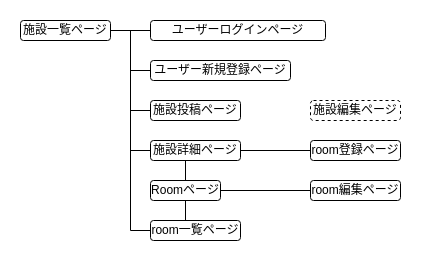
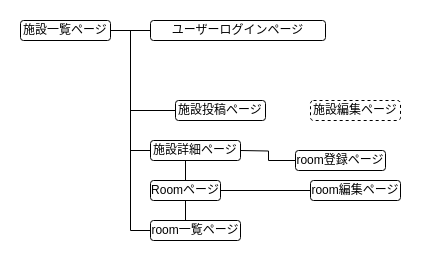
  <mxCell id="0" />
  <mxCell id="1" parent="0" />
  <mxCell id="2" value="施設一覧ページ" style="rounded=1;whiteSpace=wrap;html=1;" vertex="1" parent="1"><mxGeometry x="20" y="20" width="90" height="20" as="geometry" /></mxCell>
  <mxCell id="3" style="edgeStyle=orthogonalEdgeStyle;rounded=0;orthogonalLoop=1;jettySize=auto;html=1;endArrow=none;endFill=0;" edge="1" parent="1" source="4"><mxGeometry relative="1" as="geometry"><mxPoint x="110" y="30" as="targetPoint" /></mxGeometry></mxCell>
  <mxCell id="4" value="ユーザーログインページ" style="rounded=1;whiteSpace=wrap;html=1;" vertex="1" parent="1"><mxGeometry x="150" y="20" width="175" height="20" as="geometry" /></mxCell>
- <mxCell id="5" style="edgeStyle=orthogonalEdgeStyle;rounded=0;orthogonalLoop=1;jettySize=auto;html=1;entryX=1;entryY=0.5;entryDx=0;entryDy=0;endArrow=none;endFill=0;" edge="1" parent="1" source="6" target="2"><mxGeometry relative="1" as="geometry" /></mxCell>
- <mxCell id="6" value="ユーザー新規登録ページ" style="rounded=1;whiteSpace=wrap;html=1;" vertex="1" parent="1"><mxGeometry x="150" y="60" width="140" height="20" as="geometry" /></mxCell>
  <mxCell id="7" style="edgeStyle=orthogonalEdgeStyle;rounded=0;orthogonalLoop=1;jettySize=auto;html=1;entryX=1;entryY=0.5;entryDx=0;entryDy=0;endArrow=none;endFill=0;" edge="1" parent="1" source="8" target="2"><mxGeometry relative="1" as="geometry"><mxPoint x="100" y="70" as="targetPoint" /><Array as="points"><mxPoint x="130" y="150" /><mxPoint x="130" y="30" /></Array></mxGeometry></mxCell>
  <mxCell id="8" value="施設詳細ページ" style="rounded=1;whiteSpace=wrap;html=1;" vertex="1" parent="1"><mxGeometry x="150" y="140" width="90" height="20" as="geometry" /></mxCell>
  <mxCell id="9" style="edgeStyle=orthogonalEdgeStyle;rounded=0;orthogonalLoop=1;jettySize=auto;html=1;endArrow=none;endFill=0;" edge="1" parent="1" source="10"><mxGeometry relative="1" as="geometry"><mxPoint x="110" y="30" as="targetPoint" /><Array as="points"><mxPoint x="130" y="230" /><mxPoint x="130" y="30" /></Array></mxGeometry></mxCell>
  <mxCell id="10" value="room一覧ページ" style="rounded=1;whiteSpace=wrap;html=1;" vertex="1" parent="1"><mxGeometry x="150" y="220" width="90" height="20" as="geometry" /></mxCell>
  <mxCell id="11" style="edgeStyle=orthogonalEdgeStyle;rounded=0;orthogonalLoop=1;jettySize=auto;html=1;endArrow=none;endFill=0;" edge="1" parent="1" source="12"><mxGeometry relative="1" as="geometry"><mxPoint x="110" y="30" as="targetPoint" /><Array as="points"><mxPoint x="130" y="110" /><mxPoint x="130" y="30" /></Array></mxGeometry></mxCell>
- <mxCell id="12" value="施設投稿ページ" style="rounded=1;whiteSpace=wrap;html=1;" vertex="1" parent="1"><mxGeometry x="150" y="100" width="90" height="20" as="geometry" /></mxCell>
+ <mxCell id="12" value="施設投稿ページ" style="rounded=1;whiteSpace=wrap;html=1;" vertex="1" parent="1"><mxGeometry x="175" y="100" width="90" height="20" as="geometry" /></mxCell>
  <mxCell id="13" style="edgeStyle=orthogonalEdgeStyle;rounded=0;orthogonalLoop=1;jettySize=auto;html=1;entryX=1;entryY=0.5;entryDx=0;entryDy=0;endArrow=none;endFill=0;" edge="1" parent="1" source="14" target="19"><mxGeometry relative="1" as="geometry"><Array as="points" /></mxGeometry></mxCell>
  <mxCell id="14" value="room編集ページ" style="rounded=1;whiteSpace=wrap;html=1;" vertex="1" parent="1"><mxGeometry x="310" y="180" width="90" height="20" as="geometry" /></mxCell>
  <mxCell id="15" style="edgeStyle=orthogonalEdgeStyle;rounded=0;orthogonalLoop=1;jettySize=auto;html=1;endArrow=none;endFill=0;" edge="1" parent="1" source="16"><mxGeometry relative="1" as="geometry"><mxPoint x="240" y="150" as="targetPoint" /></mxGeometry></mxCell>
- <mxCell id="16" value="room登録ページ" style="rounded=1;whiteSpace=wrap;html=1;" vertex="1" parent="1"><mxGeometry x="310" y="140" width="90" height="20" as="geometry" /></mxCell>
+ <mxCell id="16" value="room登録ページ" style="rounded=1;whiteSpace=wrap;html=1;" vertex="1" parent="1"><mxGeometry x="295" y="150" width="90" height="20" as="geometry" /></mxCell>
  <mxCell id="17" style="edgeStyle=orthogonalEdgeStyle;rounded=0;orthogonalLoop=1;jettySize=auto;html=1;entryX=0.382;entryY=0.033;entryDx=0;entryDy=0;entryPerimeter=0;endArrow=none;endFill=0;" edge="1" parent="1" source="19" target="10"><mxGeometry relative="1" as="geometry" /></mxCell>
  <mxCell id="18" style="edgeStyle=orthogonalEdgeStyle;rounded=0;orthogonalLoop=1;jettySize=auto;html=1;endArrow=none;endFill=0;" edge="1" parent="1" source="19"><mxGeometry relative="1" as="geometry"><mxPoint x="185" y="170" as="targetPoint" /></mxGeometry></mxCell>
  <mxCell id="19" value="Roomページ" style="rounded=1;whiteSpace=wrap;html=1;" vertex="1" parent="1"><mxGeometry x="150" y="180" width="70" height="20" as="geometry" /></mxCell>
  <mxCell id="20" value="施設編集ページ" style="rounded=1;whiteSpace=wrap;html=1;dashed=1;" vertex="1" parent="1"><mxGeometry x="310" y="100" width="90" height="20" as="geometry" /></mxCell>
